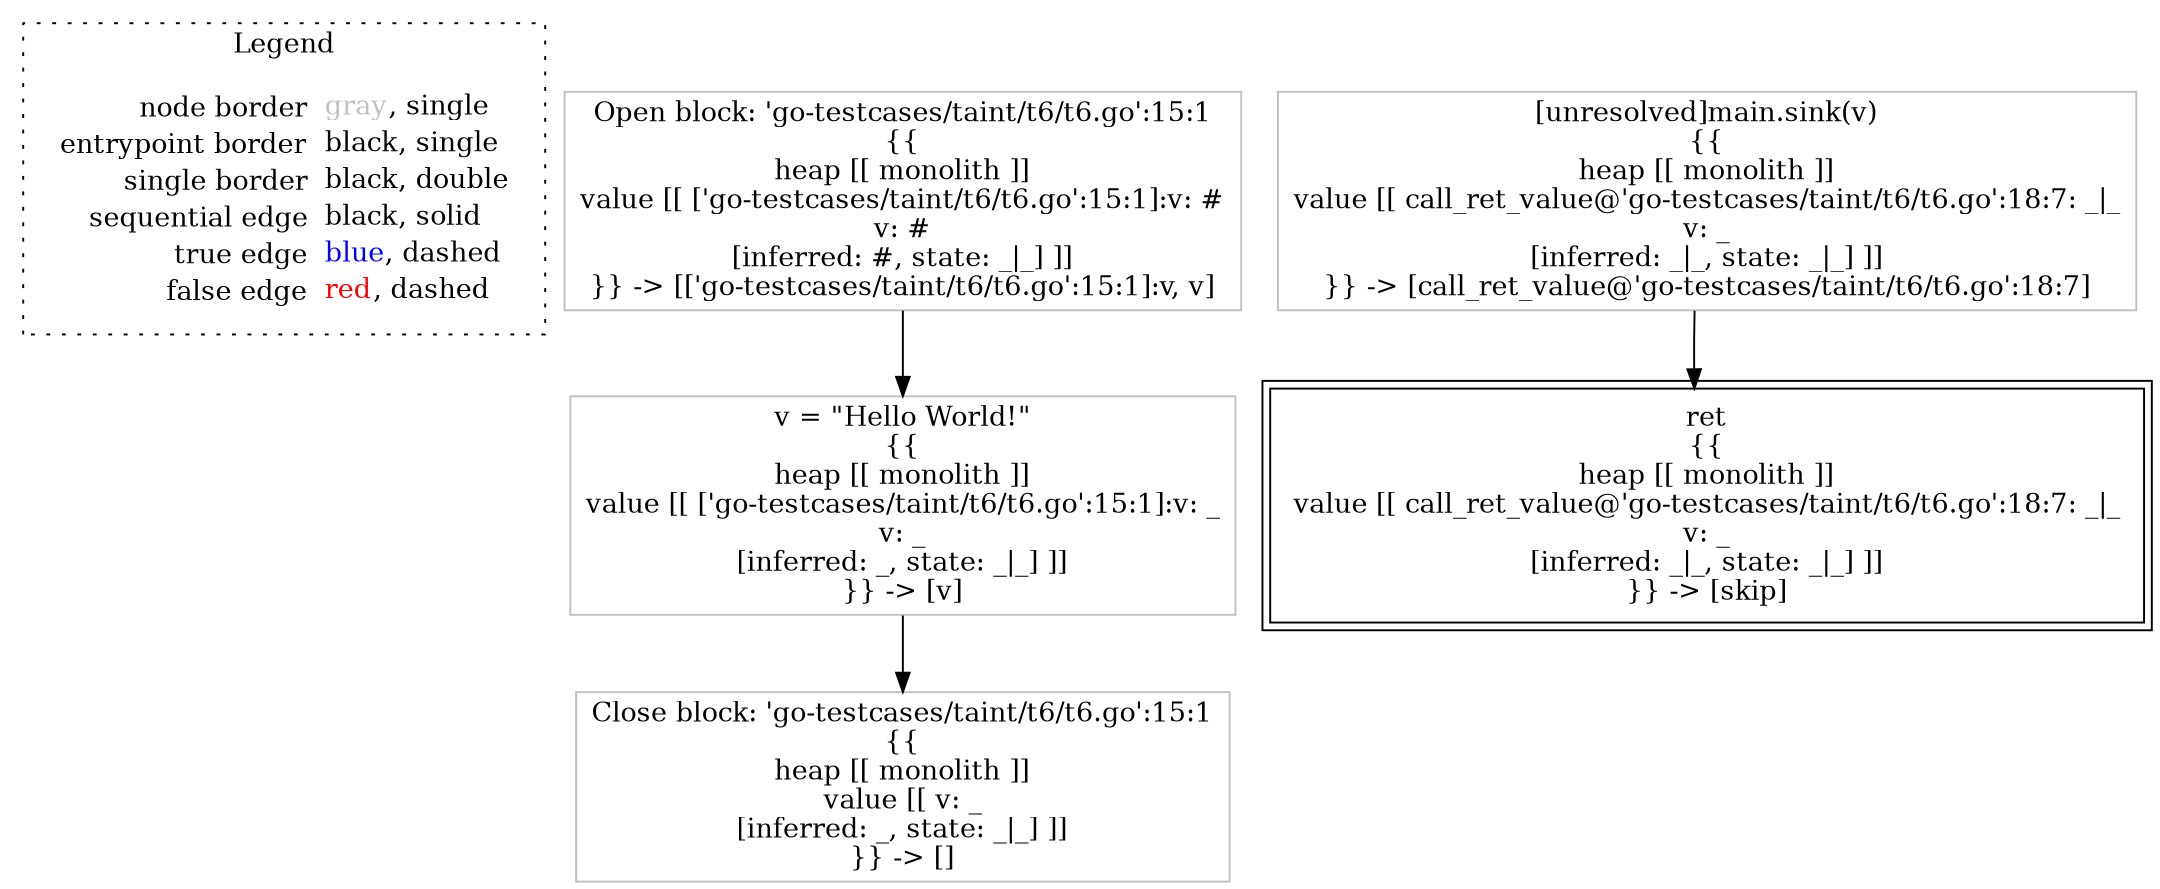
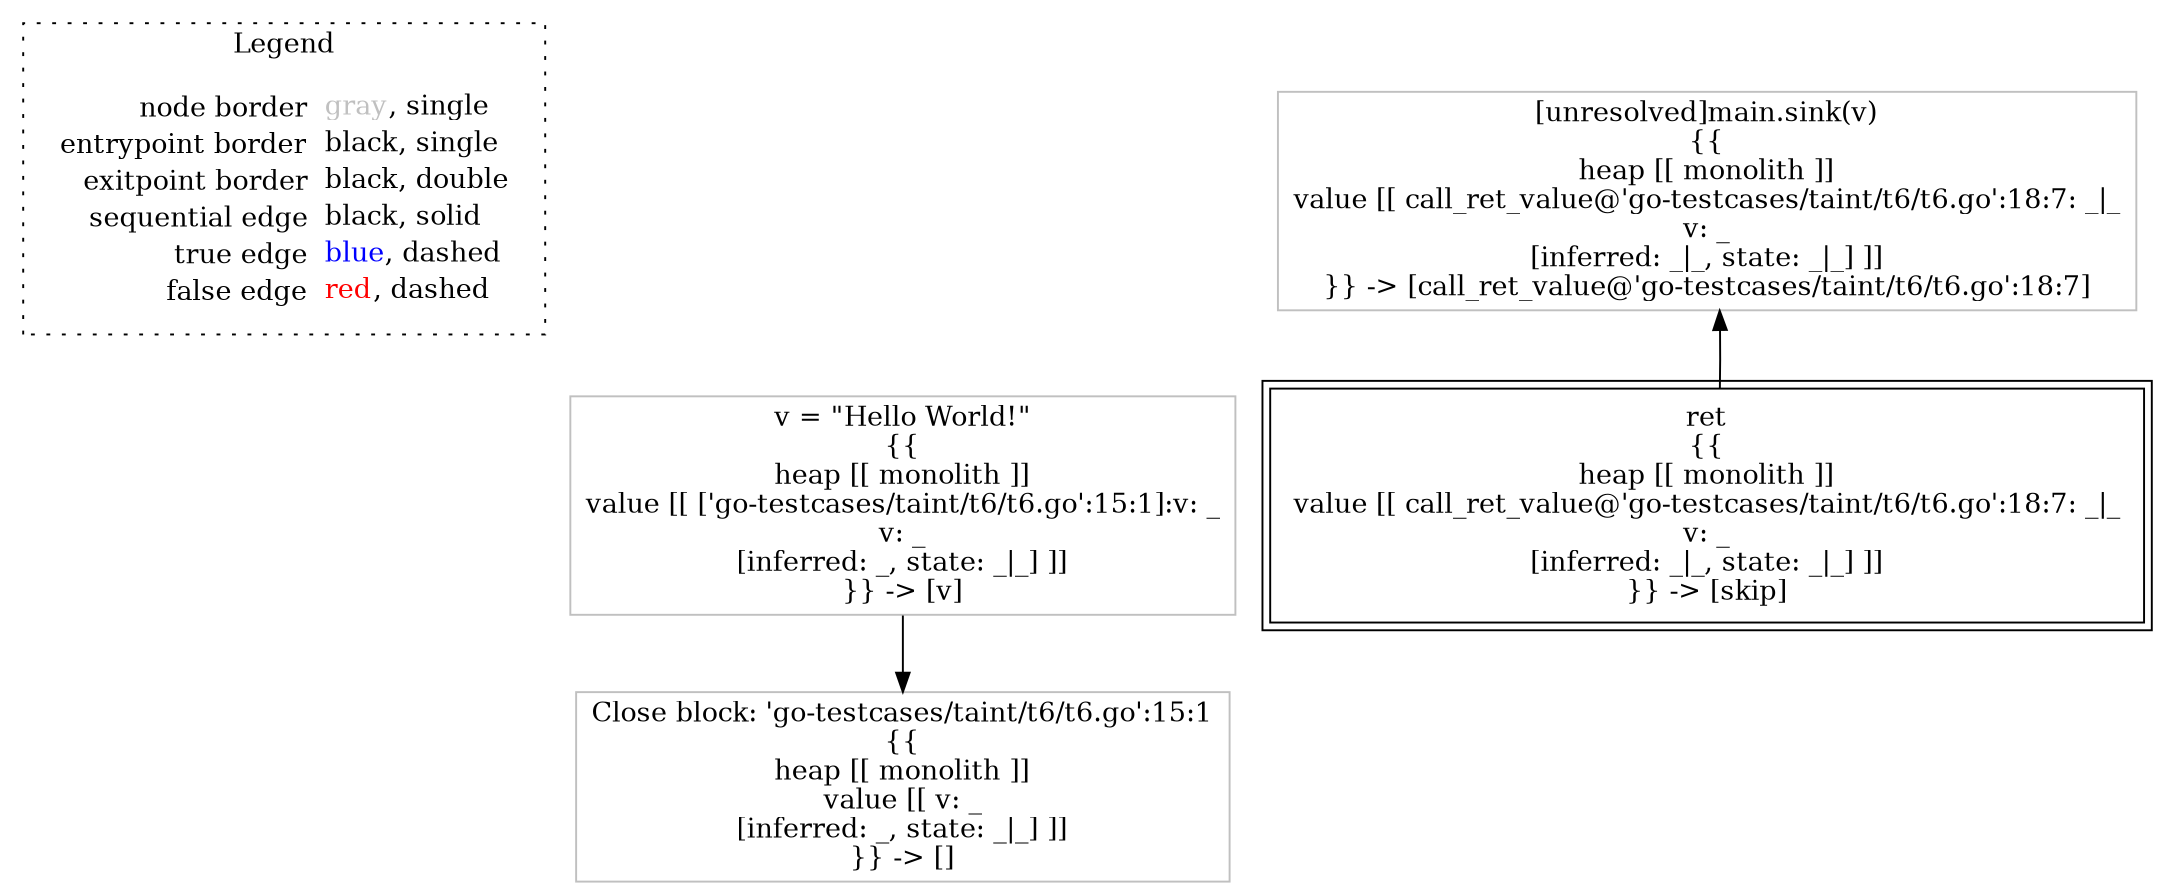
  digraph {
    node [shape=rect color=gray]
    edge [color=black]
-   n1 [label=<<table border="0" cellpadding="2" cellspacing="0" cellborder="0"><tr><td align="right">node border&nbsp;</td><td align="left"><font color="gray">gray</font>, single</td></tr><tr><td align="right">entrypoint border&nbsp;</td><td align="left"><font color="black">black</font>, single</td></tr><tr><td align="right">single border&nbsp;</td><td align="left"><font color="black">black</font>, double</td></tr><tr><td align="right">sequential edge&nbsp;</td><td align="left"><font color="black">black</font>, solid</td></tr><tr><td align="right">true edge&nbsp;</td><td align="left"><font color="blue">blue</font>, dashed</td></tr><tr><td align="right">false edge&nbsp;</td><td align="left"><font color="red">red</font>, dashed</td></tr></table>> shape=plaintext color=""]
-   n2 [label=<Open block: 'go-testcases/taint/t6/t6.go':15:1<BR/>{{<BR/>heap [[ monolith ]]<BR/>value [[ ['go-testcases/taint/t6/t6.go':15:1]:v: #<BR/>v: #<BR/>[inferred: #, state: _|_] ]]<BR/>}} -&gt; [['go-testcases/taint/t6/t6.go':15:1]:v, v]>]
+   n1 [label=<<table border="0" cellpadding="2" cellspacing="0" cellborder="0"><tr><td align="right">node border&nbsp;</td><td align="left"><font color="gray">gray</font>, single</td></tr><tr><td align="right">entrypoint border&nbsp;</td><td align="left"><font color="black">black</font>, single</td></tr><tr><td align="right">exitpoint border&nbsp;</td><td align="left"><font color="black">black</font>, double</td></tr><tr><td align="right">sequential edge&nbsp;</td><td align="left"><font color="black">black</font>, solid</td></tr><tr><td align="right">true edge&nbsp;</td><td align="left"><font color="blue">blue</font>, dashed</td></tr><tr><td align="right">false edge&nbsp;</td><td align="left"><font color="red">red</font>, dashed</td></tr></table>> shape=plaintext color=""]
    n3 [label=<v = &quot;Hello World!&quot;<BR/>{{<BR/>heap [[ monolith ]]<BR/>value [[ ['go-testcases/taint/t6/t6.go':15:1]:v: _<BR/>v: _<BR/>[inferred: _, state: _|_] ]]<BR/>}} -&gt; [v]>]
    n4 [label=<Close block: 'go-testcases/taint/t6/t6.go':15:1<BR/>{{<BR/>heap [[ monolith ]]<BR/>value [[ v: _<BR/>[inferred: _, state: _|_] ]]<BR/>}} -&gt; []>]
    n5 [label=<[unresolved]main.sink(v)<BR/>{{<BR/>heap [[ monolith ]]<BR/>value [[ call_ret_value@'go-testcases/taint/t6/t6.go':18:7: _|_<BR/>v: _<BR/>[inferred: _|_, state: _|_] ]]<BR/>}} -&gt; [call_ret_value@'go-testcases/taint/t6/t6.go':18:7]>]
    n6 [color=black label=<ret<BR/>{{<BR/>heap [[ monolith ]]<BR/>value [[ call_ret_value@'go-testcases/taint/t6/t6.go':18:7: _|_<BR/>v: _<BR/>[inferred: _|_, state: _|_] ]]<BR/>}} -&gt; [skip]> peripheries=2]
    subgraph cluster_1 {
      label=Legend
      style=dotted
      n1
    }
-   n2 -> n3
    n3 -> n4
-   n5 -> n6
+   n6 -> n5
  }
